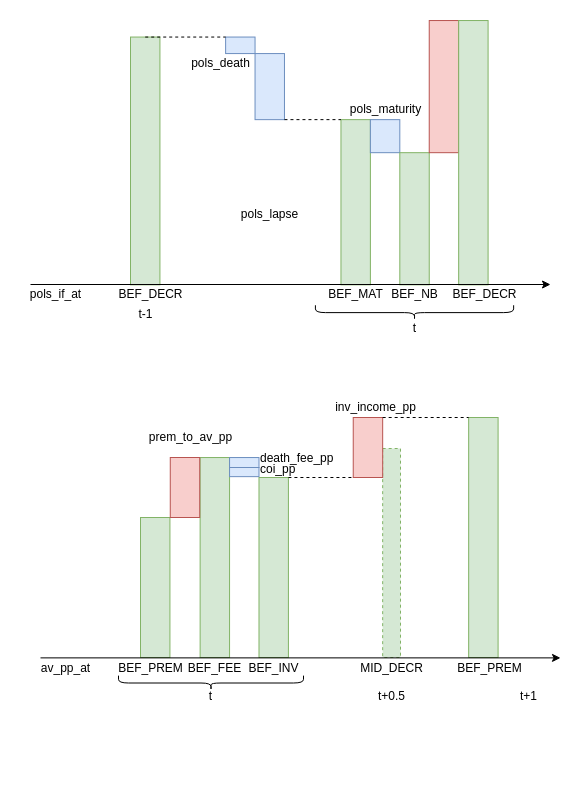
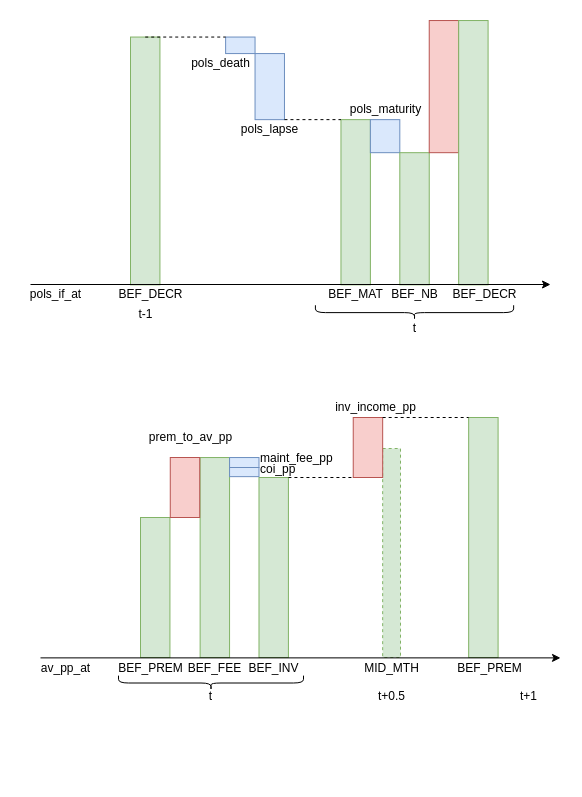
  <mxCell id="0" />
  <mxCell id="1" parent="0" />
  <mxCell id="2" value="" style="rounded=0;whiteSpace=wrap;html=1;labelBackgroundColor=none;fillColor=#d5e8d4;strokeColor=#82b366;dashed=1;" vertex="1" parent="1"><mxGeometry x="382.17" y="448" width="17.83" height="209" as="geometry" /></mxCell>
  <mxCell id="3" value="" style="rounded=0;whiteSpace=wrap;html=1;labelBackgroundColor=none;fillColor=#d5e8d4;strokeColor=#82b366;" vertex="1" parent="1"><mxGeometry x="258.49" y="477" width="29.43" height="180" as="geometry" /></mxCell>
  <mxCell id="4" value="" style="rounded=0;whiteSpace=wrap;html=1;fillColor=#d5e8d4;strokeColor=#82b366;" vertex="1" parent="1"><mxGeometry x="199.63" y="457.04" width="29.43" height="199.96" as="geometry" /></mxCell>
  <mxCell id="5" value="t" style="text;html=1;resizable=0;autosize=1;align=center;verticalAlign=middle;points=[];fillColor=none;strokeColor=none;rounded=0;" parent="1" vertex="1"><mxGeometry x="404.02" y="318.354" width="20" height="20" as="geometry" /></mxCell>
  <mxCell id="6" value="t-1" style="text;html=1;resizable=0;autosize=1;align=center;verticalAlign=middle;points=[];fillColor=none;strokeColor=none;rounded=0;" parent="1" vertex="1"><mxGeometry x="129.769" y="304.107" width="30" height="20" as="geometry" /></mxCell>
  <mxCell id="7" value="BEF_MAT" style="text;html=1;resizable=0;autosize=1;align=center;verticalAlign=middle;points=[];fillColor=none;strokeColor=none;rounded=0;fontSize=12;" parent="1" vertex="1"><mxGeometry x="320.172" y="284.321" width="70" height="20" as="geometry" /></mxCell>
  <mxCell id="8" value="" style="rounded=0;whiteSpace=wrap;html=1;fillColor=#d5e8d4;strokeColor=#82b366;" parent="1" vertex="1"><mxGeometry x="130.005" y="36.554" width="29.425" height="247.768" as="geometry" /></mxCell>
  <mxCell id="9" value="" style="rounded=0;whiteSpace=wrap;html=1;fillColor=#dae8fc;strokeColor=#6c8ebf;" parent="1" vertex="1"><mxGeometry x="254.538" y="53.074" width="29.425" height="66.071" as="geometry" /></mxCell>
  <mxCell id="10" value="" style="rounded=0;whiteSpace=wrap;html=1;fillColor=#dae8fc;strokeColor=#6c8ebf;" parent="1" vertex="1"><mxGeometry x="225.118" y="36.555" width="29.425" height="16.518" as="geometry" /></mxCell>
  <mxCell id="11" value="" style="rounded=0;whiteSpace=wrap;html=1;labelBackgroundColor=none;fillColor=#d5e8d4;strokeColor=#82b366;" parent="1" vertex="1"><mxGeometry x="340.46" y="119.143" width="29.425" height="165.179" as="geometry" /></mxCell>
  <mxCell id="12" value="" style="rounded=0;whiteSpace=wrap;html=1;fillColor=#dae8fc;strokeColor=#6c8ebf;" parent="1" vertex="1"><mxGeometry x="369.885" y="119.143" width="29.425" height="33.036" as="geometry" /></mxCell>
  <mxCell id="13" value="" style="rounded=0;whiteSpace=wrap;html=1;fillColor=#d5e8d4;strokeColor=#82b366;" parent="1" vertex="1"><mxGeometry x="399.31" y="152.179" width="29.425" height="132.143" as="geometry" /></mxCell>
  <mxCell id="14" value="" style="rounded=0;whiteSpace=wrap;html=1;fillColor=#f8cecc;strokeColor=#b85450;" parent="1" vertex="1"><mxGeometry x="428.736" y="20.036" width="29.425" height="132.143" as="geometry" /></mxCell>
  <mxCell id="15" value="" style="rounded=0;whiteSpace=wrap;html=1;fillColor=#d5e8d4;strokeColor=#82b366;" parent="1" vertex="1"><mxGeometry x="458.161" y="20.036" width="29.425" height="264.286" as="geometry" /></mxCell>
  <mxCell id="16" value="BEF_NB" style="text;html=1;resizable=0;autosize=1;align=center;verticalAlign=middle;points=[];fillColor=none;strokeColor=none;rounded=0;fontSize=12;" parent="1" vertex="1"><mxGeometry x="384.021" y="284.321" width="60" height="20" as="geometry" /></mxCell>
  <mxCell id="17" value="BEF_DECR" style="text;html=1;resizable=0;autosize=1;align=center;verticalAlign=middle;points=[];fillColor=none;strokeColor=none;rounded=0;fontSize=12;" parent="1" vertex="1"><mxGeometry x="444.018" y="284.321" width="80" height="20" as="geometry" /></mxCell>
  <mxCell id="18" value="" style="shape=curlyBracket;whiteSpace=wrap;html=1;rounded=1;labelBackgroundColor=none;fontFamily=Helvetica;fontSize=9;rotation=-90;" parent="1" vertex="1"><mxGeometry x="406.667" y="213.004" width="14.713" height="198.214" as="geometry" /></mxCell>
  <mxCell id="19" value="BEF_DECR" style="text;html=1;resizable=0;autosize=1;align=center;verticalAlign=middle;points=[];fillColor=none;strokeColor=none;rounded=0;fontSize=12;" parent="1" vertex="1"><mxGeometry x="109.632" y="284.321" width="80" height="20" as="geometry" /></mxCell>
  <mxCell id="20" value="" style="endArrow=none;dashed=1;html=1;fontFamily=Helvetica;fontSize=9;entryX=0;entryY=0;entryDx=0;entryDy=0;exitX=1;exitY=1;exitDx=0;exitDy=0;" parent="1" source="9" target="11" edge="1"><mxGeometry x="70" y="130" width="50" height="50" as="geometry"><mxPoint x="252.184" y="251.286" as="sourcePoint" /><mxPoint x="325.747" y="168.696" as="targetPoint" /></mxGeometry></mxCell>
  <mxCell id="21" value="" style="endArrow=none;dashed=1;html=1;fontFamily=Helvetica;fontSize=9;entryX=0;entryY=0;entryDx=0;entryDy=0;exitX=0.5;exitY=0;exitDx=0;exitDy=0;" parent="1" source="8" target="10" edge="1"><mxGeometry x="70" y="130" width="50" height="50" as="geometry"><mxPoint x="160" y="37" as="sourcePoint" /><mxPoint x="185.977" y="36.141" as="targetPoint" /></mxGeometry></mxCell>
- <mxCell id="22" value="pols_lapse" style="text;html=1;resizable=0;autosize=1;align=center;verticalAlign=middle;points=[];fillColor=none;strokeColor=none;rounded=0;labelBackgroundColor=none;fontFamily=Helvetica;fontSize=12;" parent="1" vertex="1"><mxGeometry x="234.253" y="204.145" width="70" height="20" as="geometry" /></mxCell>
+ <mxCell id="22" value="pols_lapse" style="text;html=1;resizable=0;autosize=1;align=center;verticalAlign=middle;points=[];fillColor=none;strokeColor=none;rounded=0;labelBackgroundColor=none;fontFamily=Helvetica;fontSize=12;" parent="1" vertex="1"><mxGeometry x="234.253" y="119.145" width="70" height="20" as="geometry" /></mxCell>
  <mxCell id="23" value="pols_death" style="text;html=1;resizable=0;autosize=1;align=center;verticalAlign=middle;points=[];fillColor=none;strokeColor=none;rounded=0;labelBackgroundColor=none;fontFamily=Helvetica;fontSize=12;" parent="1" vertex="1"><mxGeometry x="184.542" y="53.073" width="70" height="20" as="geometry" /></mxCell>
  <mxCell id="24" value="pols_maturity" style="text;html=1;resizable=0;autosize=1;align=center;verticalAlign=middle;points=[];fillColor=none;strokeColor=none;rounded=0;labelBackgroundColor=none;fontFamily=Helvetica;fontSize=12;" parent="1" vertex="1"><mxGeometry x="340.463" y="99.147" width="90" height="20" as="geometry" /></mxCell>
  <mxCell id="25" value="pols_if_at" style="text;html=1;resizable=0;autosize=1;align=center;verticalAlign=middle;points=[];fillColor=none;strokeColor=none;rounded=0;labelBackgroundColor=none;fontFamily=Helvetica;fontSize=12;" parent="1" vertex="1"><mxGeometry x="20" y="284.111" width="70" height="20" as="geometry" /></mxCell>
  <mxCell id="26" value="" style="endArrow=classic;html=1;" parent="1" edge="1"><mxGeometry x="70" y="130" width="50" height="50" as="geometry"><mxPoint x="30" y="284" as="sourcePoint" /><mxPoint x="550" y="284" as="targetPoint" /></mxGeometry></mxCell>
  <mxCell id="27" value="t+0.5" style="text;html=1;resizable=0;autosize=1;align=center;verticalAlign=middle;points=[];fillColor=none;strokeColor=none;rounded=0;" vertex="1" parent="1"><mxGeometry x="371.08" y="685.744" width="40" height="20" as="geometry" /></mxCell>
  <mxCell id="28" value="t" style="text;html=1;resizable=0;autosize=1;align=center;verticalAlign=middle;points=[];fillColor=none;strokeColor=none;rounded=0;" vertex="1" parent="1"><mxGeometry x="200.119" y="685.747" width="20" height="20" as="geometry" /></mxCell>
  <mxCell id="29" value="BEF_FEE" style="text;html=1;resizable=0;autosize=1;align=center;verticalAlign=middle;points=[];fillColor=none;strokeColor=none;rounded=0;fontSize=12;" vertex="1" parent="1"><mxGeometry x="179.342" y="657.501" width="70" height="20" as="geometry" /></mxCell>
  <mxCell id="30" value="" style="rounded=0;whiteSpace=wrap;html=1;fillColor=#d5e8d4;strokeColor=#82b366;" vertex="1" parent="1"><mxGeometry x="140" y="517" width="29.43" height="140" as="geometry" /></mxCell>
  <mxCell id="31" value="" style="rounded=0;whiteSpace=wrap;html=1;fillColor=#dae8fc;strokeColor=#6c8ebf;" vertex="1" parent="1"><mxGeometry x="229.06" y="457.04" width="29.43" height="9.96" as="geometry" /></mxCell>
  <mxCell id="32" value="" style="rounded=0;whiteSpace=wrap;html=1;fillColor=#f8cecc;strokeColor=#b85450;" vertex="1" parent="1"><mxGeometry x="169.77" y="457" width="29.43" height="60" as="geometry" /></mxCell>
  <mxCell id="33" value="" style="rounded=0;whiteSpace=wrap;html=1;fillColor=#d5e8d4;strokeColor=#82b366;" vertex="1" parent="1"><mxGeometry x="468.16" y="417" width="29.43" height="240" as="geometry" /></mxCell>
- <mxCell id="34" value="MID_DECR" style="text;html=1;resizable=0;autosize=1;align=center;verticalAlign=middle;points=[];fillColor=none;strokeColor=none;rounded=0;fontSize=12;" vertex="1" parent="1"><mxGeometry x="356.081" y="657.711" width="70" height="20" as="geometry" /></mxCell>
+ <mxCell id="34" value="MID_MTH" style="text;html=1;resizable=0;autosize=1;align=center;verticalAlign=middle;points=[];fillColor=none;strokeColor=none;rounded=0;fontSize=12;" vertex="1" parent="1"><mxGeometry x="356.081" y="657.711" width="70" height="20" as="geometry" /></mxCell>
  <mxCell id="35" value="BEF_PREM" style="text;html=1;resizable=0;autosize=1;align=center;verticalAlign=middle;points=[];fillColor=none;strokeColor=none;rounded=0;fontSize=12;" vertex="1" parent="1"><mxGeometry x="449.018" y="657.711" width="80" height="20" as="geometry" /></mxCell>
  <mxCell id="36" value="" style="shape=curlyBracket;whiteSpace=wrap;html=1;rounded=1;labelBackgroundColor=none;fontFamily=Helvetica;fontSize=9;rotation=-90;" vertex="1" parent="1"><mxGeometry x="203.15" y="590" width="14.71" height="185" as="geometry" /></mxCell>
  <mxCell id="37" value="BEF_PREM" style="text;html=1;resizable=0;autosize=1;align=center;verticalAlign=middle;points=[];fillColor=none;strokeColor=none;rounded=0;fontSize=12;" vertex="1" parent="1"><mxGeometry x="109.632" y="657.501" width="80" height="20" as="geometry" /></mxCell>
  <mxCell id="38" value="" style="endArrow=none;dashed=1;html=1;fontFamily=Helvetica;fontSize=9;entryX=0;entryY=1;entryDx=0;entryDy=0;exitX=1;exitY=0;exitDx=0;exitDy=0;" edge="1" parent="1" source="3" target="47"><mxGeometry x="80" y="567" width="50" height="50" as="geometry"><mxPoint x="294" y="577" as="sourcePoint" /><mxPoint x="335.747" y="605.696" as="targetPoint" /></mxGeometry></mxCell>
- <mxCell id="39" value="death_fee_pp" style="text;html=1;resizable=0;autosize=1;align=left;verticalAlign=middle;points=[];fillColor=none;strokeColor=none;rounded=0;labelBackgroundColor=none;fontFamily=Helvetica;fontSize=12;" vertex="1" parent="1"><mxGeometry x="258.492" y="448.003" width="90" height="20" as="geometry" /></mxCell>
+ <mxCell id="39" value="maint_fee_pp" style="text;html=1;resizable=0;autosize=1;align=left;verticalAlign=middle;points=[];fillColor=none;strokeColor=none;rounded=0;labelBackgroundColor=none;fontFamily=Helvetica;fontSize=12;" vertex="1" parent="1"><mxGeometry x="258.492" y="448.003" width="90" height="20" as="geometry" /></mxCell>
  <mxCell id="40" value="inv_income_pp" style="text;html=1;resizable=0;autosize=1;align=center;verticalAlign=middle;points=[];fillColor=none;strokeColor=none;rounded=0;labelBackgroundColor=none;fontFamily=Helvetica;fontSize=12;" vertex="1" parent="1"><mxGeometry x="325.458" y="397" width="100" height="20" as="geometry" /></mxCell>
  <mxCell id="41" value="av_pp_at" style="text;html=1;resizable=0;autosize=1;align=center;verticalAlign=middle;points=[];fillColor=none;strokeColor=none;rounded=0;labelBackgroundColor=none;fontFamily=Helvetica;fontSize=12;" vertex="1" parent="1"><mxGeometry x="35" y="657.501" width="60" height="20" as="geometry" /></mxCell>
  <mxCell id="42" value="" style="endArrow=classic;html=1;" edge="1" parent="1"><mxGeometry x="80" y="503.39" width="50" height="50" as="geometry"><mxPoint x="40" y="657.39" as="sourcePoint" /><mxPoint x="560" y="657.39" as="targetPoint" /></mxGeometry></mxCell>
  <mxCell id="43" value="" style="rounded=0;whiteSpace=wrap;html=1;fillColor=#dae8fc;strokeColor=#6c8ebf;" vertex="1" parent="1"><mxGeometry x="229.06" y="467" width="29.43" height="9.14" as="geometry" /></mxCell>
  <mxCell id="44" value="coi_pp" style="text;html=1;resizable=0;autosize=1;align=left;verticalAlign=middle;points=[];fillColor=none;strokeColor=none;rounded=0;labelBackgroundColor=none;fontFamily=Helvetica;fontSize=12;" vertex="1" parent="1"><mxGeometry x="258.492" y="458.573" width="50" height="20" as="geometry" /></mxCell>
  <mxCell id="45" value="BEF_INV" style="text;html=1;resizable=0;autosize=1;align=center;verticalAlign=middle;points=[];fillColor=none;strokeColor=none;rounded=0;fontSize=12;" vertex="1" parent="1"><mxGeometry x="238.202" y="657.711" width="70" height="20" as="geometry" /></mxCell>
  <mxCell id="46" value="prem_to_av_pp" style="text;html=1;resizable=0;autosize=1;align=center;verticalAlign=middle;points=[];fillColor=none;strokeColor=none;rounded=0;" vertex="1" parent="1"><mxGeometry x="140" y="427" width="100" height="20" as="geometry" /></mxCell>
  <mxCell id="47" value="" style="rounded=0;whiteSpace=wrap;html=1;fillColor=#f8cecc;strokeColor=#b85450;" vertex="1" parent="1"><mxGeometry x="352.74" y="417" width="29.43" height="60" as="geometry" /></mxCell>
  <mxCell id="48" value="" style="endArrow=none;dashed=1;html=1;fontFamily=Helvetica;fontSize=9;entryX=0;entryY=0;entryDx=0;entryDy=0;exitX=1;exitY=0;exitDx=0;exitDy=0;" edge="1" parent="1" source="47" target="33"><mxGeometry x="199.67" y="477" width="50" height="50" as="geometry"><mxPoint x="407.59" y="387" as="sourcePoint" /><mxPoint x="489.55" y="387" as="targetPoint" /></mxGeometry></mxCell>
  <mxCell id="49" value="t+1" style="text;html=1;resizable=0;autosize=1;align=center;verticalAlign=middle;points=[];fillColor=none;strokeColor=none;rounded=0;" vertex="1" parent="1"><mxGeometry x="512.879" y="685.747" width="30" height="20" as="geometry" /></mxCell>
